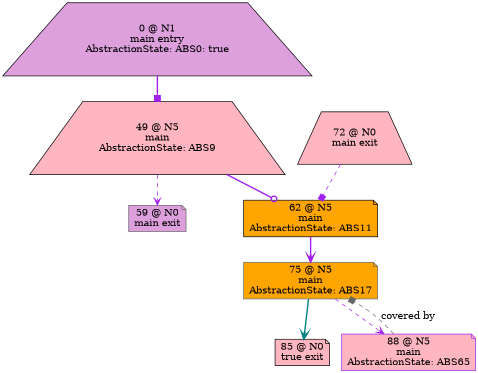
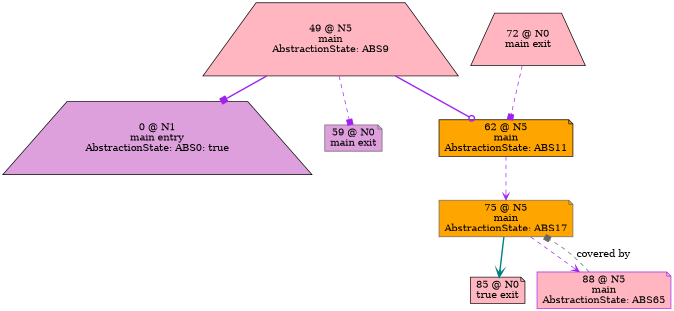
  digraph {
    node [color=black fillcolor=lightpink shape=note style=filled]
    edge [arrowhead=box color=purple style=bold]
    n1 [fillcolor=plum label="0 @ N1\nmain entry\nAbstractionState: ABS0: true\n" shape=trapezium]
    n2 [label="49 @ N5\nmain\nAbstractionState: ABS9\n" shape=trapezium]
    n3 [color=gray40 fillcolor=plum label="59 @ N0\nmain exit\n"]
    n4 [fillcolor=orange label="62 @ N5\nmain\nAbstractionState: ABS11\n"]
    n5 [color=gray40 fillcolor=orange label="75 @ N5\nmain\nAbstractionState: ABS17\n"]
    n6 [label="85 @ N0\ntrue exit\n"]
    n7 [color=purple label="88 @ N5\nmain\nAbstractionState: ABS65\n"]
    n8 [label="72 @ N0\nmain exit\n" shape=trapezium]
-   n1 -> n2
-   n2 -> n3 [arrowhead=vee style=dashed]
+   n2 -> n1
+   n2 -> n3 [style=dashed]
    n2 -> n4 [arrowhead=odot]
-   n4 -> n5 [arrowhead=vee]
+   n4 -> n5 [arrowhead=vee style=dashed]
    n5 -> n6 [arrowhead=vee color=teal]
    n5 -> n7 [arrowhead=vee style=dashed]
    n7 -> n5 [color=gray40 label="covered by" style=dashed weight=0]
    n8 -> n4 [style=dashed]
  }
